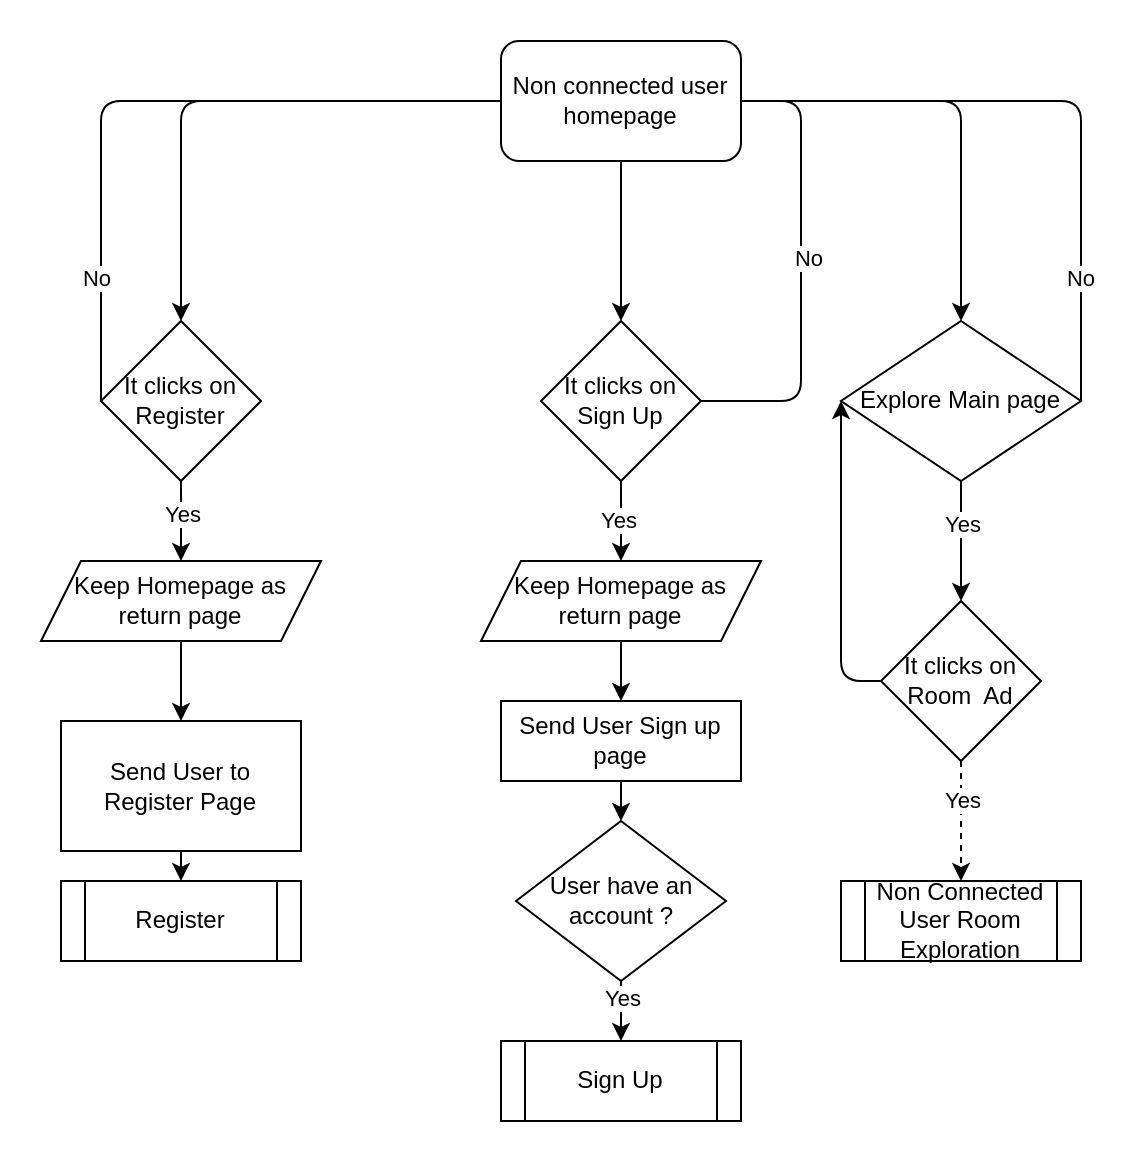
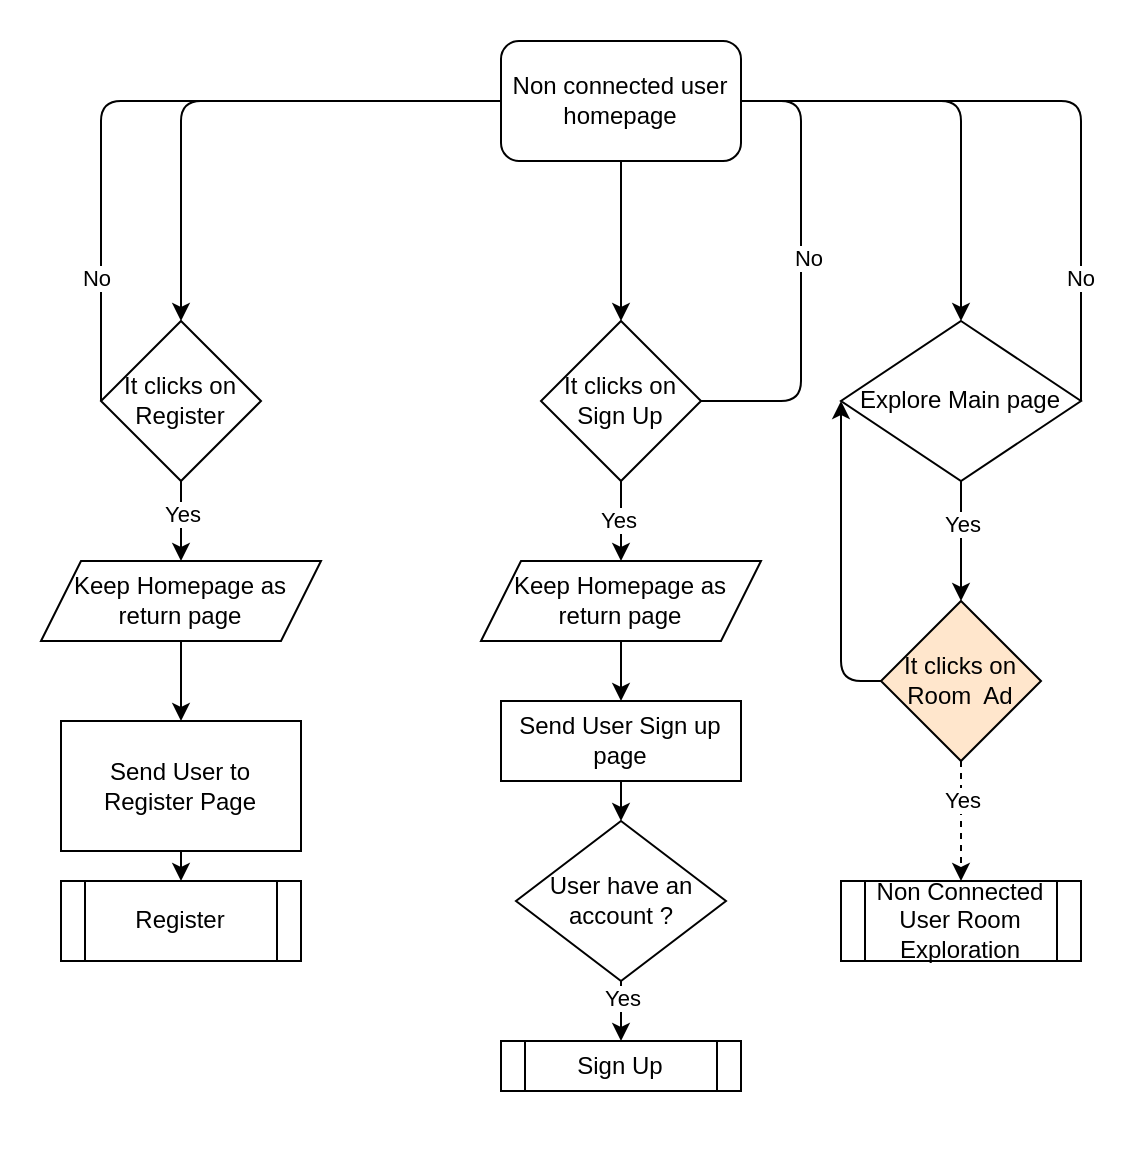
  <mxCell id="0" />
  <mxCell id="1" parent="0" />
  <mxCell id="2" style="edgeStyle=none;html=1;entryX=0.5;entryY=0;entryDx=0;entryDy=0;exitX=0;exitY=0.5;exitDx=0;exitDy=0;" edge="1" parent="1" source="5" target="9"><mxGeometry relative="1" as="geometry"><Array as="points"><mxPoint x="90" y="50" /></Array></mxGeometry></mxCell>
  <mxCell id="3" style="edgeStyle=none;html=1;" edge="1" parent="1" source="5" target="13"><mxGeometry relative="1" as="geometry" /></mxCell>
  <mxCell id="4" style="edgeStyle=none;html=1;entryX=0.5;entryY=0;entryDx=0;entryDy=0;" edge="1" parent="1" source="5" target="18"><mxGeometry relative="1" as="geometry"><Array as="points"><mxPoint x="480" y="50" /></Array></mxGeometry></mxCell>
  <mxCell id="5" value="Non connected user homepage" style="rounded=1;whiteSpace=wrap;html=1;" vertex="1" parent="1"><mxGeometry x="250" y="20" width="120" height="60" as="geometry" /></mxCell>
  <mxCell id="6" style="edgeStyle=none;html=1;entryX=0;entryY=0.5;entryDx=0;entryDy=0;exitX=0;exitY=0.5;exitDx=0;exitDy=0;endArrow=none;endFill=0;" edge="1" parent="1" source="9" target="5"><mxGeometry relative="1" as="geometry"><Array as="points"><mxPoint x="50" y="50" /></Array></mxGeometry></mxCell>
  <mxCell id="7" value="No" style="edgeLabel;html=1;align=center;verticalAlign=middle;resizable=0;points=[];" vertex="1" connectable="0" parent="6"><mxGeometry x="-0.643" y="3" relative="1" as="geometry"><mxPoint as="offset" /></mxGeometry></mxCell>
  <mxCell id="8" value="" style="edgeStyle=none;html=1;" edge="1" parent="1" source="21" target="19"><mxGeometry relative="1" as="geometry" /></mxCell>
  <mxCell id="9" value="It clicks on&lt;div&gt;Register&lt;/div&gt;" style="rhombus;whiteSpace=wrap;html=1;" vertex="1" parent="1"><mxGeometry x="50" y="160" width="80" height="80" as="geometry" /></mxCell>
  <mxCell id="10" style="edgeStyle=none;html=1;entryX=1;entryY=0.5;entryDx=0;entryDy=0;exitX=1;exitY=0.5;exitDx=0;exitDy=0;endArrow=none;endFill=0;" edge="1" parent="1" source="13" target="5"><mxGeometry relative="1" as="geometry"><Array as="points"><mxPoint x="400" y="200" /><mxPoint x="400" y="50" /></Array></mxGeometry></mxCell>
  <mxCell id="11" value="No" style="edgeLabel;html=1;align=center;verticalAlign=middle;resizable=0;points=[];" vertex="1" connectable="0" parent="10"><mxGeometry x="0.065" y="-3" relative="1" as="geometry"><mxPoint as="offset" /></mxGeometry></mxCell>
  <mxCell id="12" value="" style="edgeStyle=none;html=1;" edge="1" parent="1" source="38" target="23"><mxGeometry relative="1" as="geometry" /></mxCell>
  <mxCell id="13" value="It clicks on Sign Up" style="rhombus;whiteSpace=wrap;html=1;" vertex="1" parent="1"><mxGeometry x="270" y="160" width="80" height="80" as="geometry" /></mxCell>
  <mxCell id="14" style="edgeStyle=none;html=1;entryX=1;entryY=0.5;entryDx=0;entryDy=0;exitX=1;exitY=0.5;exitDx=0;exitDy=0;endArrow=none;endFill=0;" edge="1" parent="1" source="18" target="5"><mxGeometry relative="1" as="geometry"><Array as="points"><mxPoint x="540" y="50" /></Array></mxGeometry></mxCell>
  <mxCell id="15" value="No" style="edgeLabel;html=1;align=center;verticalAlign=middle;resizable=0;points=[];" vertex="1" connectable="0" parent="14"><mxGeometry x="-0.61" y="1" relative="1" as="geometry"><mxPoint as="offset" /></mxGeometry></mxCell>
  <mxCell id="16" value="" style="edgeStyle=none;html=1;" edge="1" parent="1" source="18" target="31"><mxGeometry relative="1" as="geometry" /></mxCell>
  <mxCell id="17" value="Yes" style="edgeLabel;html=1;align=center;verticalAlign=middle;resizable=0;points=[];" vertex="1" connectable="0" parent="16"><mxGeometry x="-0.304" relative="1" as="geometry"><mxPoint as="offset" /></mxGeometry></mxCell>
  <mxCell id="18" value="Explore Main page" style="rhombus;whiteSpace=wrap;html=1;" vertex="1" parent="1"><mxGeometry x="420" y="160" width="120" height="80" as="geometry" /></mxCell>
  <mxCell id="19" value="Register" style="shape=process;whiteSpace=wrap;html=1;backgroundOutline=1;" vertex="1" parent="1"><mxGeometry x="30" y="440" width="120" height="40" as="geometry" /></mxCell>
  <mxCell id="20" value="" style="edgeStyle=none;html=1;" edge="1" parent="1" source="35" target="21"><mxGeometry relative="1" as="geometry"><mxPoint x="90" y="240" as="sourcePoint" /><mxPoint x="90" y="400" as="targetPoint" /></mxGeometry></mxCell>
  <mxCell id="21" value="Send User to Register Page" style="rounded=0;whiteSpace=wrap;html=1;" vertex="1" parent="1"><mxGeometry x="30" y="360" width="120" height="65" as="geometry" /></mxCell>
  <mxCell id="22" value="" style="edgeStyle=none;html=1;" edge="1" parent="1" source="23" target="24"><mxGeometry relative="1" as="geometry" /></mxCell>
  <mxCell id="23" value="Send User Sign up page" style="rounded=0;whiteSpace=wrap;html=1;" vertex="1" parent="1"><mxGeometry x="250" y="350" width="120" height="40" as="geometry" /></mxCell>
  <mxCell id="24" value="User have an account ?" style="rhombus;whiteSpace=wrap;html=1;" vertex="1" parent="1"><mxGeometry x="257.5" y="410" width="105" height="80" as="geometry" /></mxCell>
  <mxCell id="25" value="" style="edgeStyle=none;html=1;" edge="1" parent="1" source="24" target="27"><mxGeometry relative="1" as="geometry"><mxPoint x="310" y="470" as="sourcePoint" /><mxPoint x="310" y="600" as="targetPoint" /></mxGeometry></mxCell>
  <mxCell id="26" value="Yes" style="edgeLabel;html=1;align=center;verticalAlign=middle;resizable=0;points=[];" vertex="1" connectable="0" parent="25"><mxGeometry x="-0.487" y="3" relative="1" as="geometry"><mxPoint x="-3" as="offset" /></mxGeometry></mxCell>
- <mxCell id="27" value="Sign Up" style="shape=process;whiteSpace=wrap;html=1;backgroundOutline=1;" vertex="1" parent="1"><mxGeometry x="250" y="520" width="120" height="40" as="geometry" /></mxCell>
+ <mxCell id="27" value="Sign Up" style="shape=process;whiteSpace=wrap;html=1;backgroundOutline=1;" vertex="1" parent="1"><mxGeometry x="250" y="520" width="120" height="25" as="geometry" /></mxCell>
  <mxCell id="28" value="" style="edgeStyle=none;html=1;dashed=1;" edge="1" parent="1" source="31" target="32"><mxGeometry relative="1" as="geometry" /></mxCell>
  <mxCell id="29" value="Yes" style="edgeLabel;html=1;align=center;verticalAlign=middle;resizable=0;points=[];" vertex="1" connectable="0" parent="28"><mxGeometry x="-0.36" relative="1" as="geometry"><mxPoint as="offset" /></mxGeometry></mxCell>
  <mxCell id="30" style="edgeStyle=none;html=1;entryX=0;entryY=0.5;entryDx=0;entryDy=0;exitX=0;exitY=0.5;exitDx=0;exitDy=0;" edge="1" parent="1" source="31" target="18"><mxGeometry relative="1" as="geometry"><Array as="points"><mxPoint x="420" y="340" /></Array></mxGeometry></mxCell>
- <mxCell id="31" value="It clicks on Room&amp;nbsp; Ad" style="rhombus;whiteSpace=wrap;html=1;" vertex="1" parent="1"><mxGeometry x="440" y="300" width="80" height="80" as="geometry" /></mxCell>
+ <mxCell id="31" value="It clicks on Room&amp;nbsp; Ad" style="rhombus;whiteSpace=wrap;html=1;fillColor=#ffe6cc;" vertex="1" parent="1"><mxGeometry x="440" y="300" width="80" height="80" as="geometry" /></mxCell>
  <mxCell id="32" value="Non Connected User Room Exploration" style="shape=process;whiteSpace=wrap;html=1;backgroundOutline=1;" vertex="1" parent="1"><mxGeometry x="420" y="440" width="120" height="40" as="geometry" /></mxCell>
  <mxCell id="33" value="" style="edgeStyle=none;html=1;" edge="1" parent="1" source="9" target="35"><mxGeometry relative="1" as="geometry"><mxPoint x="90" y="240" as="sourcePoint" /><mxPoint x="90" y="360" as="targetPoint" /></mxGeometry></mxCell>
  <mxCell id="34" value="Yes" style="edgeLabel;html=1;align=center;verticalAlign=middle;resizable=0;points=[];" vertex="1" connectable="0" parent="33"><mxGeometry x="-0.198" y="3" relative="1" as="geometry"><mxPoint x="-3" as="offset" /></mxGeometry></mxCell>
  <mxCell id="35" value="Keep Homepage as return page" style="shape=parallelogram;perimeter=parallelogramPerimeter;whiteSpace=wrap;html=1;fixedSize=1;" vertex="1" parent="1"><mxGeometry x="20" y="280" width="140" height="40" as="geometry" /></mxCell>
  <mxCell id="36" value="" style="edgeStyle=none;html=1;" edge="1" parent="1" source="13" target="38"><mxGeometry relative="1" as="geometry"><mxPoint x="310" y="240" as="sourcePoint" /><mxPoint x="310" y="350" as="targetPoint" /></mxGeometry></mxCell>
  <mxCell id="37" value="Yes" style="edgeLabel;html=1;align=center;verticalAlign=middle;resizable=0;points=[];" vertex="1" connectable="0" parent="36"><mxGeometry x="-0.032" y="-2" relative="1" as="geometry"><mxPoint as="offset" /></mxGeometry></mxCell>
  <mxCell id="38" value="Keep Homepage as return page" style="shape=parallelogram;perimeter=parallelogramPerimeter;whiteSpace=wrap;html=1;fixedSize=1;" vertex="1" parent="1"><mxGeometry x="240" y="280" width="140" height="40" as="geometry" /></mxCell>
